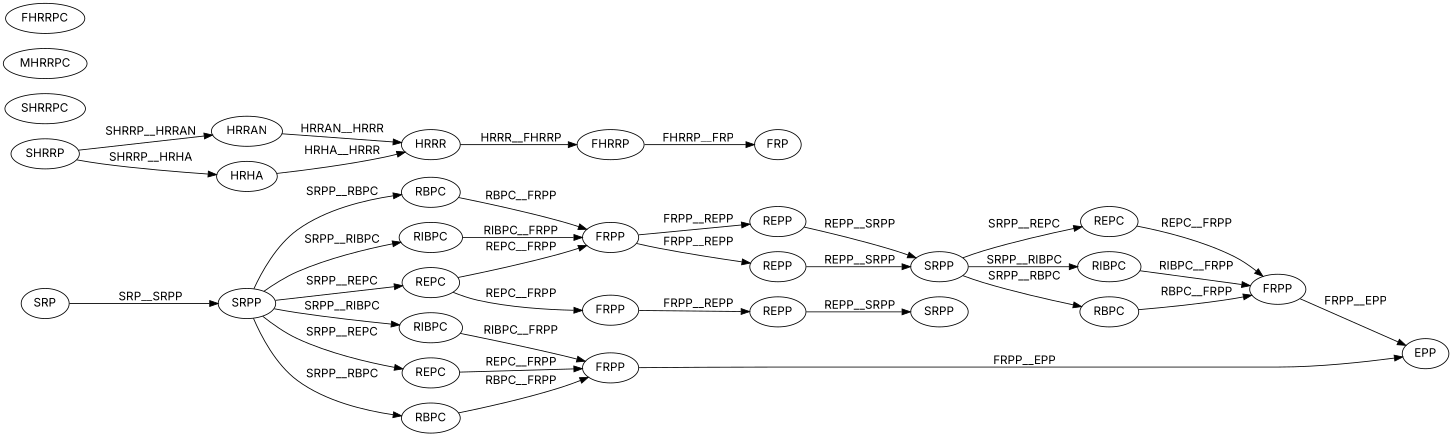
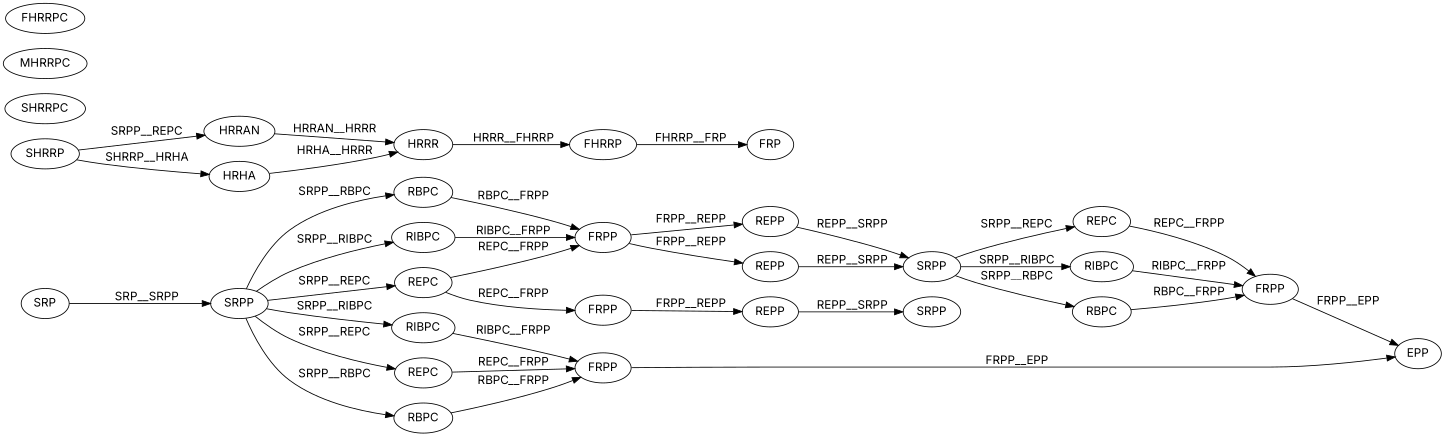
  digraph {
    fontname=Inter
    rankdir=LR
    node [color=black fontcolor=black fontname=Inter]
    edge [color=black fontcolor=black fontname=Inter]
    n1 [label=SRP]
    n2 [label=SRPP]
    n3 [label=RBPC]
    n4 [label=RIBPC]
    n5 [label=REPC]
    n6 [label=RIBPC]
    n7 [label=REPC]
    n8 [label=RBPC]
    n9 [label=FRPP]
    n10 [label=FRPP]
    n11 [label=FRPP]
    n12 [label=REPP]
    n13 [label=REPP]
    n14 [label=REPP]
    n15 [label=SRPP]
    n16 [label=REPC]
    n17 [label=RIBPC]
    n18 [label=RBPC]
    n19 [label=SRPP]
    n20 [label=EPP]
    n21 [label=FRPP]
    n22 [label=SHRRP]
    n23 [label=HRRAN]
    n24 [label=HRHA]
    n25 [label=HRRR]
    n26 [label=SHRRPC]
    n27 [label=MHRRPC]
    n28 [label=FHRRP]
    n29 [label=FHRRPC]
    n30 [label=FRP]
    n1 -> n2 [label=" SRP__SRPP"]
    n2 -> n3 [label=" SRPP__RBPC"]
    n2 -> n4 [label=" SRPP__RIBPC"]
    n2 -> n5 [label=" SRPP__REPC"]
    n2 -> n6 [label=" SRPP__RIBPC"]
    n2 -> n7 [label=" SRPP__REPC"]
    n2 -> n8 [label=" SRPP__RBPC"]
    n3 -> n9 [label=" RBPC__FRPP"]
    n4 -> n9 [label=" RIBPC__FRPP"]
    n5 -> n9 [label=" REPC__FRPP"]
    n5 -> n10 [label=" REPC__FRPP"]
    n6 -> n11 [label=" RIBPC__FRPP"]
    n7 -> n11 [label=" REPC__FRPP"]
    n8 -> n11 [label=" RBPC__FRPP"]
    n9 -> n12 [label=" FRPP__REPP"]
    n9 -> n13 [label=" FRPP__REPP"]
    n10 -> n14 [label=" FRPP__REPP"]
    n11 -> n20 [label=" FRPP__EPP"]
    n12 -> n15 [label=" REPP__SRPP"]
    n13 -> n15 [label=" REPP__SRPP"]
    n14 -> n19 [label=" REPP__SRPP"]
    n15 -> n16 [label=" SRPP__REPC"]
    n15 -> n17 [label=" SRPP__RIBPC"]
    n15 -> n18 [label=" SRPP__RBPC"]
    n16 -> n21 [label=" REPC__FRPP"]
    n17 -> n21 [label=" RIBPC__FRPP"]
    n18 -> n21 [label=" RBPC__FRPP"]
    n21 -> n20 [label=" FRPP__EPP"]
-   n22 -> n23 [label=" SHRRP__HRRAN"]
+   n22 -> n23 [label=" SRPP__REPC"]
    n22 -> n24 [label=" SHRRP__HRHA"]
    n23 -> n25 [label=" HRRAN__HRRR"]
    n24 -> n25 [label=" HRHA__HRRR"]
    n25 -> n28 [label=" HRRR__FHRRP"]
    n28 -> n30 [label=" FHRRP__FRP"]
  }
